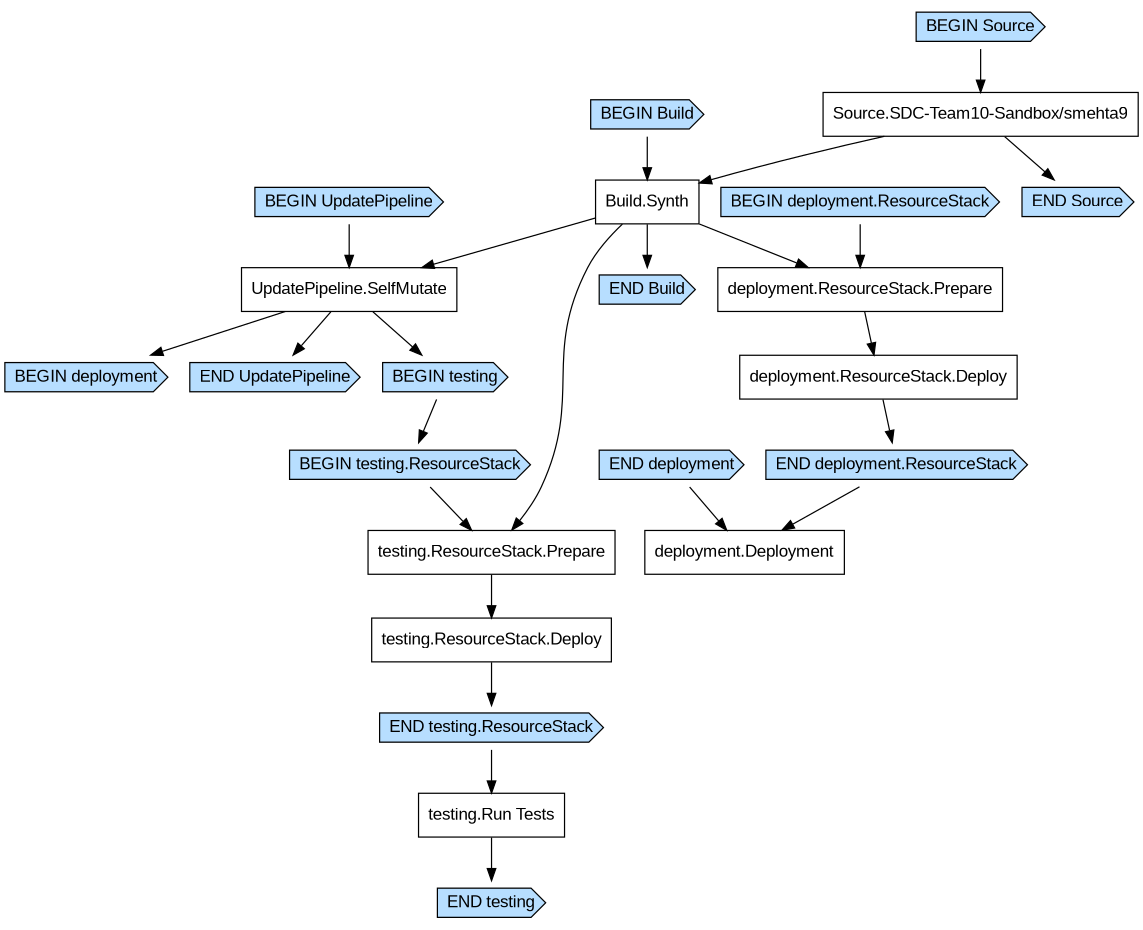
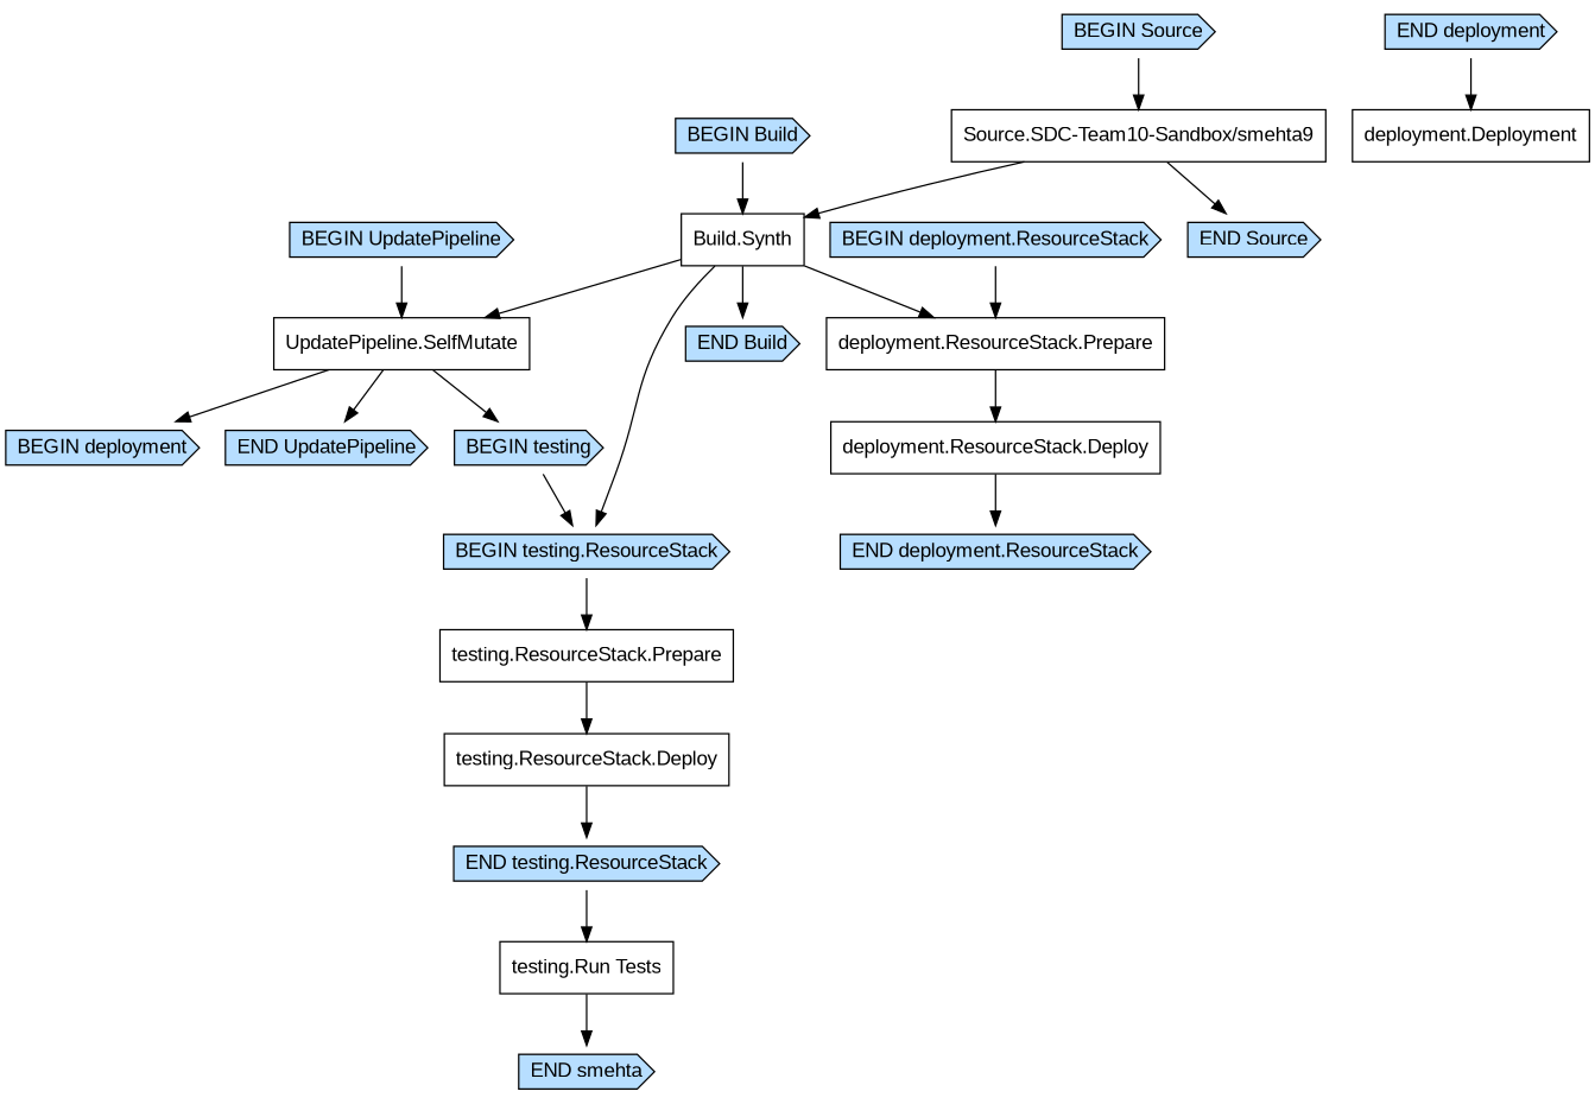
  digraph {
    fontname="Liberation Sans"
    node [fontname="Liberation Sans" shape=cds fillcolor="#b7deff" style=filled]
    edge [fontname="Liberation Sans"]
    "Build.Synth" [shape=box fillcolor="" style=""]
    "BEGIN Build"
    "END Build"
    "UpdatePipeline.SelfMutate" [shape=box fillcolor="" style=""]
    "testing.ResourceStack.Prepare" [shape=box fillcolor="" style=""]
    "deployment.ResourceStack.Prepare" [shape=box fillcolor="" style=""]
    "END UpdatePipeline"
    "BEGIN testing"
    "BEGIN deployment"
    "testing.ResourceStack.Deploy" [shape=box fillcolor="" style=""]
    "deployment.ResourceStack.Deploy" [shape=box fillcolor="" style=""]
    "Source.SDC-Team10-Sandbox/smehta9" [shape=box fillcolor="" style=""]
    "END Source"
    "BEGIN UpdatePipeline"
    "BEGIN testing.ResourceStack"
    "testing.Run Tests" [shape=box fillcolor="" style=""]
    "END testing.ResourceStack"
-   "END testing"
+   "END testing" [label="END smehta"]
    "BEGIN deployment.ResourceStack"
    "deployment.Deployment" [shape=box fillcolor="" style=""]
    "END deployment"
    "END deployment.ResourceStack"
    "BEGIN Source"
    "Build.Synth" -> "END Build"
    "Build.Synth" -> "UpdatePipeline.SelfMutate"
-   "Build.Synth" -> "testing.ResourceStack.Prepare"
+   "Build.Synth" -> "BEGIN testing.ResourceStack"
    "Build.Synth" -> "deployment.ResourceStack.Prepare"
    "BEGIN Build" -> "Build.Synth"
    "UpdatePipeline.SelfMutate" -> "END UpdatePipeline"
    "UpdatePipeline.SelfMutate" -> "BEGIN testing"
    "UpdatePipeline.SelfMutate" -> "BEGIN deployment"
    "testing.ResourceStack.Prepare" -> "testing.ResourceStack.Deploy"
    "deployment.ResourceStack.Prepare" -> "deployment.ResourceStack.Deploy"
    "BEGIN testing" -> "BEGIN testing.ResourceStack"
    "testing.ResourceStack.Deploy" -> "END testing.ResourceStack"
    "deployment.ResourceStack.Deploy" -> "END deployment.ResourceStack"
    "Source.SDC-Team10-Sandbox/smehta9" -> "Build.Synth"
    "Source.SDC-Team10-Sandbox/smehta9" -> "END Source"
    "BEGIN UpdatePipeline" -> "UpdatePipeline.SelfMutate"
    "BEGIN testing.ResourceStack" -> "testing.ResourceStack.Prepare"
    "testing.Run Tests" -> "END testing"
    "END testing.ResourceStack" -> "testing.Run Tests"
    "BEGIN deployment.ResourceStack" -> "deployment.ResourceStack.Prepare"
    "END deployment" -> "deployment.Deployment"
-   "END deployment.ResourceStack" -> "deployment.Deployment"
    "BEGIN Source" -> "Source.SDC-Team10-Sandbox/smehta9"
  }
